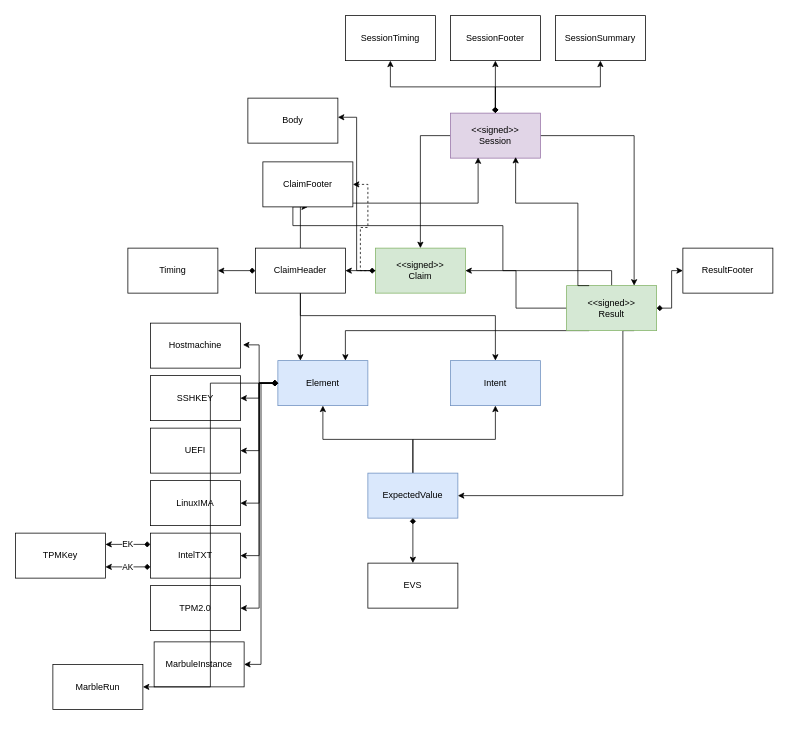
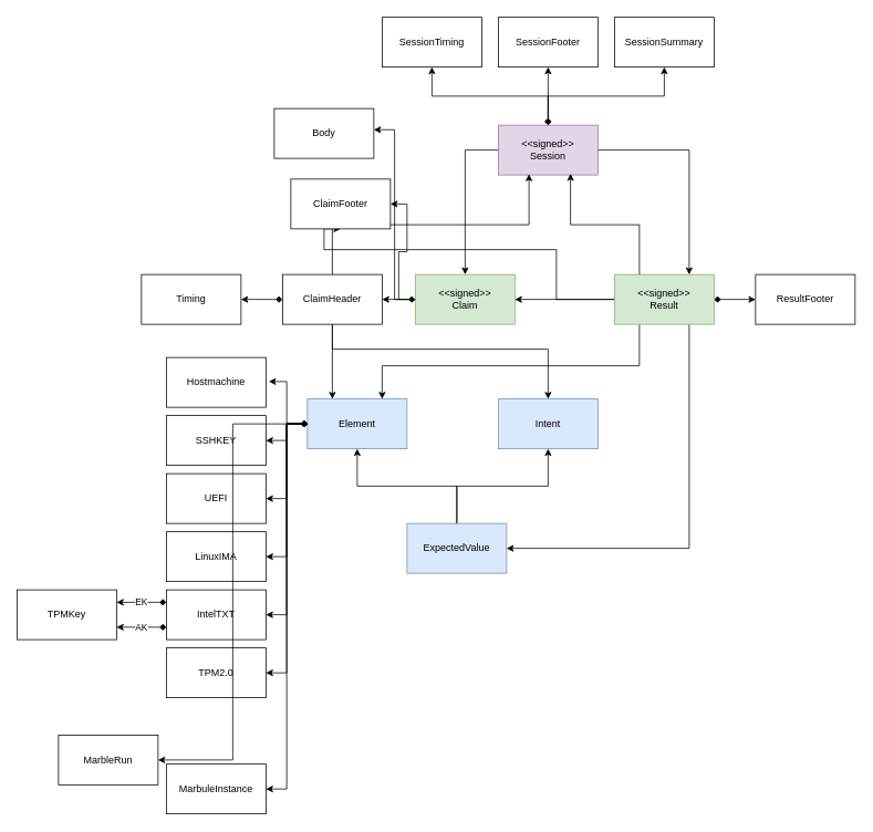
  <mxCell id="0" />
  <mxCell id="1" parent="0" />
  <mxCell id="2" value="Element" style="rounded=0;whiteSpace=wrap;html=1;fillColor=#dae8fc;strokeColor=#6c8ebf;" vertex="1" parent="1"><mxGeometry x="370" y="480" width="120" height="60" as="geometry" /></mxCell>
  <mxCell id="3" value="Hostmachine" style="rounded=0;whiteSpace=wrap;html=1;" vertex="1" parent="1"><mxGeometry x="200" y="430" width="120" height="60" as="geometry" /></mxCell>
  <mxCell id="4" value="SSHKEY" style="rounded=0;whiteSpace=wrap;html=1;" vertex="1" parent="1"><mxGeometry x="200" y="500" width="120" height="60" as="geometry" /></mxCell>
  <mxCell id="5" value="UEFI" style="rounded=0;whiteSpace=wrap;html=1;" vertex="1" parent="1"><mxGeometry x="200" y="570" width="120" height="60" as="geometry" /></mxCell>
  <mxCell id="6" value="LinuxIMA" style="rounded=0;whiteSpace=wrap;html=1;" vertex="1" parent="1"><mxGeometry x="200" y="640" width="120" height="60" as="geometry" /></mxCell>
  <mxCell id="7" value="EK" style="edgeStyle=orthogonalEdgeStyle;rounded=0;orthogonalLoop=1;jettySize=auto;html=1;entryX=1;entryY=0.25;entryDx=0;entryDy=0;exitX=0;exitY=0.25;exitDx=0;exitDy=0;startArrow=diamond;startFill=1;" edge="1" parent="1" source="8" target="10"><mxGeometry relative="1" as="geometry" /></mxCell>
  <mxCell id="8" value="IntelTXT" style="rounded=0;whiteSpace=wrap;html=1;" vertex="1" parent="1"><mxGeometry x="200" y="710" width="120" height="60" as="geometry" /></mxCell>
  <mxCell id="9" value="TPM2.0" style="rounded=0;whiteSpace=wrap;html=1;" vertex="1" parent="1"><mxGeometry x="200" y="780" width="120" height="60" as="geometry" /></mxCell>
  <mxCell id="10" value="TPMKey" style="rounded=0;whiteSpace=wrap;html=1;" vertex="1" parent="1"><mxGeometry x="20" y="710" width="120" height="60" as="geometry" /></mxCell>
  <mxCell id="11" value="MarbleRun" style="rounded=0;whiteSpace=wrap;html=1;" vertex="1" parent="1"><mxGeometry x="70" y="885" width="120" height="60" as="geometry" /></mxCell>
- <mxCell id="12" value="MarbuleInstance" style="rounded=0;whiteSpace=wrap;html=1;" vertex="1" parent="1"><mxGeometry x="205" y="855" width="120" height="60" as="geometry" /></mxCell>
+ <mxCell id="12" value="MarbuleInstance" style="rounded=0;whiteSpace=wrap;html=1;" vertex="1" parent="1"><mxGeometry x="200" y="920" width="120" height="60" as="geometry" /></mxCell>
  <mxCell id="13" value="Intent" style="rounded=0;whiteSpace=wrap;html=1;fillColor=#dae8fc;strokeColor=#6c8ebf;" vertex="1" parent="1"><mxGeometry x="600" y="480" width="120" height="60" as="geometry" /></mxCell>
  <mxCell id="14" style="edgeStyle=orthogonalEdgeStyle;rounded=0;orthogonalLoop=1;jettySize=auto;html=1;entryX=0.5;entryY=1;entryDx=0;entryDy=0;" edge="1" parent="1" source="16" target="2"><mxGeometry relative="1" as="geometry" /></mxCell>
  <mxCell id="15" value="" style="edgeStyle=orthogonalEdgeStyle;rounded=0;orthogonalLoop=1;jettySize=auto;html=1;entryX=0.5;entryY=1;entryDx=0;entryDy=0;" edge="1" parent="1" source="16" target="13"><mxGeometry relative="1" as="geometry" /></mxCell>
  <mxCell id="16" value="ExpectedValue" style="rounded=0;whiteSpace=wrap;html=1;fillColor=#dae8fc;strokeColor=#6c8ebf;" vertex="1" parent="1"><mxGeometry x="490" y="630" width="120" height="60" as="geometry" /></mxCell>
- <mxCell id="17" value="&lt;div&gt;EVS&lt;/div&gt;" style="rounded=0;whiteSpace=wrap;html=1;" vertex="1" parent="1"><mxGeometry x="490" y="750" width="120" height="60" as="geometry" /></mxCell>
  <mxCell id="18" style="edgeStyle=orthogonalEdgeStyle;rounded=0;orthogonalLoop=1;jettySize=auto;html=1;entryX=1;entryY=0.5;entryDx=0;entryDy=0;" edge="1" parent="1" source="20" target="45"><mxGeometry relative="1" as="geometry" /></mxCell>
- <mxCell id="19" style="edgeStyle=orthogonalEdgeStyle;rounded=0;orthogonalLoop=1;jettySize=auto;html=1;entryX=1;entryY=0.5;entryDx=0;entryDy=0;dashed=1;" edge="1" parent="1" source="20" target="46"><mxGeometry relative="1" as="geometry" /></mxCell>
+ <mxCell id="19" style="edgeStyle=orthogonalEdgeStyle;rounded=0;orthogonalLoop=1;jettySize=auto;html=1;entryX=1;entryY=0.5;entryDx=0;entryDy=0;" edge="1" parent="1" source="20" target="46"><mxGeometry relative="1" as="geometry" /></mxCell>
  <mxCell id="20" value="&amp;lt;&amp;lt;signed&amp;gt;&amp;gt;&lt;br&gt;&lt;div&gt;Claim&lt;/div&gt;" style="rounded=0;whiteSpace=wrap;html=1;fillColor=#d5e8d4;strokeColor=#82b366;" vertex="1" parent="1"><mxGeometry x="500" y="330" width="120" height="60" as="geometry" /></mxCell>
  <mxCell id="21" style="edgeStyle=orthogonalEdgeStyle;rounded=0;orthogonalLoop=1;jettySize=auto;html=1;startArrow=diamond;startFill=1;" edge="1" parent="1" source="26" target="51"><mxGeometry relative="1" as="geometry" /></mxCell>
  <mxCell id="22" style="edgeStyle=orthogonalEdgeStyle;rounded=0;orthogonalLoop=1;jettySize=auto;html=1;entryX=1;entryY=0.5;entryDx=0;entryDy=0;" edge="1" parent="1" source="26" target="20"><mxGeometry relative="1" as="geometry" /></mxCell>
  <mxCell id="23" style="edgeStyle=orthogonalEdgeStyle;rounded=0;orthogonalLoop=1;jettySize=auto;html=1;entryX=0.5;entryY=1;entryDx=0;entryDy=0;" edge="1" parent="1" source="26" target="46"><mxGeometry relative="1" as="geometry"><Array as="points"><mxPoint x="670" y="360" /><mxPoint x="670" y="300" /><mxPoint x="390" y="300" /></Array></mxGeometry></mxCell>
  <mxCell id="24" style="edgeStyle=orthogonalEdgeStyle;rounded=0;orthogonalLoop=1;jettySize=auto;html=1;entryX=0.75;entryY=0;entryDx=0;entryDy=0;exitX=0.25;exitY=1;exitDx=0;exitDy=0;" edge="1" parent="1" source="26" target="2"><mxGeometry relative="1" as="geometry"><Array as="points"><mxPoint x="770" y="440" /><mxPoint x="460" y="440" /></Array></mxGeometry></mxCell>
  <mxCell id="25" style="edgeStyle=orthogonalEdgeStyle;rounded=0;orthogonalLoop=1;jettySize=auto;html=1;entryX=1;entryY=0.5;entryDx=0;entryDy=0;exitX=0.75;exitY=1;exitDx=0;exitDy=0;" edge="1" parent="1" source="26" target="16"><mxGeometry relative="1" as="geometry"><Array as="points"><mxPoint x="830" y="660" /></Array></mxGeometry></mxCell>
- <mxCell id="26" value="&amp;lt;&amp;lt;signed&amp;gt;&amp;gt;&lt;br&gt;&lt;div&gt;Result&lt;/div&gt;" style="rounded=0;whiteSpace=wrap;html=1;fillColor=#d5e8d4;strokeColor=#82b366;" vertex="1" parent="1"><mxGeometry x="755" y="380" width="120" height="60" as="geometry" /></mxCell>
+ <mxCell id="26" value="&amp;lt;&amp;lt;signed&amp;gt;&amp;gt;&lt;br&gt;&lt;div&gt;Result&lt;/div&gt;" style="rounded=0;whiteSpace=wrap;html=1;fillColor=#d5e8d4;strokeColor=#82b366;" vertex="1" parent="1"><mxGeometry x="740" y="330" width="120" height="60" as="geometry" /></mxCell>
  <mxCell id="27" style="edgeStyle=orthogonalEdgeStyle;rounded=0;orthogonalLoop=1;jettySize=auto;html=1;" edge="1" parent="1" source="30" target="20"><mxGeometry relative="1" as="geometry"><Array as="points"><mxPoint x="560" y="180" /></Array></mxGeometry></mxCell>
  <mxCell id="28" style="edgeStyle=orthogonalEdgeStyle;rounded=0;orthogonalLoop=1;jettySize=auto;html=1;entryX=0.75;entryY=0;entryDx=0;entryDy=0;" edge="1" parent="1" source="30" target="26"><mxGeometry relative="1" as="geometry" /></mxCell>
  <mxCell id="29" style="edgeStyle=orthogonalEdgeStyle;rounded=0;orthogonalLoop=1;jettySize=auto;html=1;entryX=0.5;entryY=1;entryDx=0;entryDy=0;exitX=0.5;exitY=0;exitDx=0;exitDy=0;startArrow=diamond;startFill=1;" edge="1" parent="1" source="30" target="54"><mxGeometry relative="1" as="geometry" /></mxCell>
  <mxCell id="30" value="&amp;lt;&amp;lt;signed&amp;gt;&amp;gt;&lt;br&gt;&lt;div&gt;Session&lt;/div&gt;" style="rounded=0;whiteSpace=wrap;html=1;fillColor=#e1d5e7;strokeColor=#9673a6;" vertex="1" parent="1"><mxGeometry x="600" y="150" width="120" height="60" as="geometry" /></mxCell>
  <mxCell id="31" style="edgeStyle=orthogonalEdgeStyle;rounded=0;orthogonalLoop=1;jettySize=auto;html=1;entryX=1.029;entryY=0.483;entryDx=0;entryDy=0;entryPerimeter=0;startArrow=diamond;startFill=1;" edge="1" parent="1" source="2" target="3"><mxGeometry relative="1" as="geometry" /></mxCell>
  <mxCell id="32" style="edgeStyle=orthogonalEdgeStyle;rounded=0;orthogonalLoop=1;jettySize=auto;html=1;entryX=1;entryY=0.5;entryDx=0;entryDy=0;startArrow=diamond;startFill=1;exitX=0;exitY=0.5;exitDx=0;exitDy=0;" edge="1" parent="1" source="2" target="11"><mxGeometry relative="1" as="geometry"><mxPoint x="380" y="520" as="sourcePoint" /><mxPoint x="333" y="469" as="targetPoint" /></mxGeometry></mxCell>
  <mxCell id="33" style="edgeStyle=orthogonalEdgeStyle;rounded=0;orthogonalLoop=1;jettySize=auto;html=1;entryX=1;entryY=0.5;entryDx=0;entryDy=0;startArrow=diamond;startFill=1;exitX=0;exitY=0.5;exitDx=0;exitDy=0;" edge="1" parent="1" source="2" target="12"><mxGeometry relative="1" as="geometry"><mxPoint x="390" y="530" as="sourcePoint" /><mxPoint x="330" y="890" as="targetPoint" /></mxGeometry></mxCell>
  <mxCell id="34" style="edgeStyle=orthogonalEdgeStyle;rounded=0;orthogonalLoop=1;jettySize=auto;html=1;entryX=1;entryY=0.5;entryDx=0;entryDy=0;startArrow=diamond;startFill=1;exitX=0;exitY=0.5;exitDx=0;exitDy=0;" edge="1" parent="1" source="2" target="6"><mxGeometry relative="1" as="geometry"><mxPoint x="400" y="540" as="sourcePoint" /><mxPoint x="340" y="900" as="targetPoint" /></mxGeometry></mxCell>
  <mxCell id="35" style="edgeStyle=orthogonalEdgeStyle;rounded=0;orthogonalLoop=1;jettySize=auto;html=1;entryX=1;entryY=0.5;entryDx=0;entryDy=0;startArrow=diamond;startFill=1;exitX=0;exitY=0.5;exitDx=0;exitDy=0;" edge="1" parent="1" source="2" target="5"><mxGeometry relative="1" as="geometry"><mxPoint x="410" y="550" as="sourcePoint" /><mxPoint x="350" y="910" as="targetPoint" /></mxGeometry></mxCell>
  <mxCell id="36" style="edgeStyle=orthogonalEdgeStyle;rounded=0;orthogonalLoop=1;jettySize=auto;html=1;entryX=1;entryY=0.5;entryDx=0;entryDy=0;startArrow=diamond;startFill=1;exitX=0;exitY=0.5;exitDx=0;exitDy=0;" edge="1" parent="1" source="2" target="4"><mxGeometry relative="1" as="geometry"><mxPoint x="420" y="560" as="sourcePoint" /><mxPoint x="360" y="920" as="targetPoint" /></mxGeometry></mxCell>
  <mxCell id="37" style="edgeStyle=orthogonalEdgeStyle;rounded=0;orthogonalLoop=1;jettySize=auto;html=1;entryX=1;entryY=0.5;entryDx=0;entryDy=0;startArrow=diamond;startFill=1;exitX=0;exitY=0.5;exitDx=0;exitDy=0;" edge="1" parent="1" source="2" target="8"><mxGeometry relative="1" as="geometry"><mxPoint x="430" y="570" as="sourcePoint" /><mxPoint x="370" y="930" as="targetPoint" /></mxGeometry></mxCell>
  <mxCell id="38" style="edgeStyle=orthogonalEdgeStyle;rounded=0;orthogonalLoop=1;jettySize=auto;html=1;entryX=1;entryY=0.5;entryDx=0;entryDy=0;startArrow=diamond;startFill=1;exitX=0;exitY=0.5;exitDx=0;exitDy=0;" edge="1" parent="1" source="2" target="9"><mxGeometry relative="1" as="geometry"><mxPoint x="440" y="580" as="sourcePoint" /><mxPoint x="380" y="940" as="targetPoint" /></mxGeometry></mxCell>
  <mxCell id="39" value="AK" style="edgeStyle=orthogonalEdgeStyle;rounded=0;orthogonalLoop=1;jettySize=auto;html=1;entryX=1;entryY=0.75;entryDx=0;entryDy=0;exitX=0;exitY=0.75;exitDx=0;exitDy=0;startArrow=diamond;startFill=1;" edge="1" parent="1" source="8" target="10"><mxGeometry relative="1" as="geometry"><mxPoint x="210" y="735" as="sourcePoint" /><mxPoint x="150" y="735" as="targetPoint" /></mxGeometry></mxCell>
- <mxCell id="40" value="" style="edgeStyle=orthogonalEdgeStyle;rounded=0;orthogonalLoop=1;jettySize=auto;html=1;exitX=0.5;exitY=1;exitDx=0;exitDy=0;startArrow=diamond;startFill=1;" edge="1" parent="1" source="16" target="17"><mxGeometry relative="1" as="geometry"><mxPoint x="210" y="735" as="sourcePoint" /><mxPoint x="150" y="735" as="targetPoint" /></mxGeometry></mxCell>
  <mxCell id="41" style="edgeStyle=orthogonalEdgeStyle;rounded=0;orthogonalLoop=1;jettySize=auto;html=1;startArrow=diamond;startFill=1;" edge="1" parent="1" source="45" target="48"><mxGeometry relative="1" as="geometry" /></mxCell>
  <mxCell id="42" style="edgeStyle=orthogonalEdgeStyle;rounded=0;orthogonalLoop=1;jettySize=auto;html=1;entryX=0.25;entryY=0;entryDx=0;entryDy=0;" edge="1" parent="1" source="45" target="2"><mxGeometry relative="1" as="geometry" /></mxCell>
  <mxCell id="43" style="edgeStyle=orthogonalEdgeStyle;rounded=0;orthogonalLoop=1;jettySize=auto;html=1;" edge="1" parent="1" source="45" target="13"><mxGeometry relative="1" as="geometry"><Array as="points"><mxPoint x="400" y="420" /><mxPoint x="660" y="420" /></Array></mxGeometry></mxCell>
  <mxCell id="44" style="edgeStyle=orthogonalEdgeStyle;rounded=0;orthogonalLoop=1;jettySize=auto;html=1;exitX=0.5;exitY=0;exitDx=0;exitDy=0;entryX=0.308;entryY=0.983;entryDx=0;entryDy=0;entryPerimeter=0;" edge="1" parent="1" source="45" target="30"><mxGeometry relative="1" as="geometry" /></mxCell>
  <mxCell id="45" value="ClaimHeader" style="rounded=0;whiteSpace=wrap;html=1;" vertex="1" parent="1"><mxGeometry x="340" y="330" width="120" height="60" as="geometry" /></mxCell>
  <mxCell id="46" value="ClaimFooter" style="rounded=0;whiteSpace=wrap;html=1;" vertex="1" parent="1"><mxGeometry x="350" y="215" width="120" height="60" as="geometry" /></mxCell>
  <mxCell id="47" value="Body" style="rounded=0;whiteSpace=wrap;html=1;" vertex="1" parent="1"><mxGeometry x="330" y="130" width="120" height="60" as="geometry" /></mxCell>
  <mxCell id="48" value="Timing" style="rounded=0;whiteSpace=wrap;html=1;" vertex="1" parent="1"><mxGeometry y="330" width="120" height="60" as="geometry" x="170" /></mxCell>
  <mxCell id="49" style="edgeStyle=orthogonalEdgeStyle;rounded=0;orthogonalLoop=1;jettySize=auto;html=1;entryX=1;entryY=0.425;entryDx=0;entryDy=0;entryPerimeter=0;startArrow=diamond;startFill=1;" edge="1" parent="1" source="20" target="47"><mxGeometry relative="1" as="geometry" /></mxCell>
  <mxCell id="50" style="edgeStyle=orthogonalEdgeStyle;rounded=0;orthogonalLoop=1;jettySize=auto;html=1;entryX=0.725;entryY=0.975;entryDx=0;entryDy=0;entryPerimeter=0;exitX=0.25;exitY=0;exitDx=0;exitDy=0;" edge="1" parent="1" source="26" target="30"><mxGeometry relative="1" as="geometry"><Array as="points"><mxPoint x="770" y="270" /><mxPoint x="687" y="270" /></Array></mxGeometry></mxCell>
  <mxCell id="51" value="ResultFooter" style="rounded=0;whiteSpace=wrap;html=1;" vertex="1" parent="1"><mxGeometry x="910" y="330" width="120" height="60" as="geometry" /></mxCell>
  <mxCell id="52" value="SessionFooter" style="rounded=0;whiteSpace=wrap;html=1;" vertex="1" parent="1"><mxGeometry x="600" y="20" width="120" height="60" as="geometry" /></mxCell>
  <mxCell id="53" value="SessionSummary" style="rounded=0;whiteSpace=wrap;html=1;" vertex="1" parent="1"><mxGeometry x="740" y="20" width="120" height="60" as="geometry" /></mxCell>
  <mxCell id="54" value="SessionTiming" style="rounded=0;whiteSpace=wrap;html=1;" vertex="1" parent="1"><mxGeometry x="460" y="20" width="120" height="60" as="geometry" /></mxCell>
  <mxCell id="55" style="edgeStyle=orthogonalEdgeStyle;rounded=0;orthogonalLoop=1;jettySize=auto;html=1;entryX=0.5;entryY=1;entryDx=0;entryDy=0;exitX=0.5;exitY=0;exitDx=0;exitDy=0;startArrow=diamond;startFill=1;" edge="1" parent="1" source="30" target="52"><mxGeometry relative="1" as="geometry"><mxPoint x="670" y="160" as="sourcePoint" /><mxPoint x="530" y="90" as="targetPoint" /></mxGeometry></mxCell>
  <mxCell id="56" style="edgeStyle=orthogonalEdgeStyle;rounded=0;orthogonalLoop=1;jettySize=auto;html=1;entryX=0.5;entryY=1;entryDx=0;entryDy=0;startArrow=diamond;startFill=1;exitX=0.5;exitY=0;exitDx=0;exitDy=0;" edge="1" parent="1" source="30" target="53"><mxGeometry relative="1" as="geometry"><mxPoint x="700" y="120" as="sourcePoint" /><mxPoint x="670" y="90" as="targetPoint" /></mxGeometry></mxCell>
